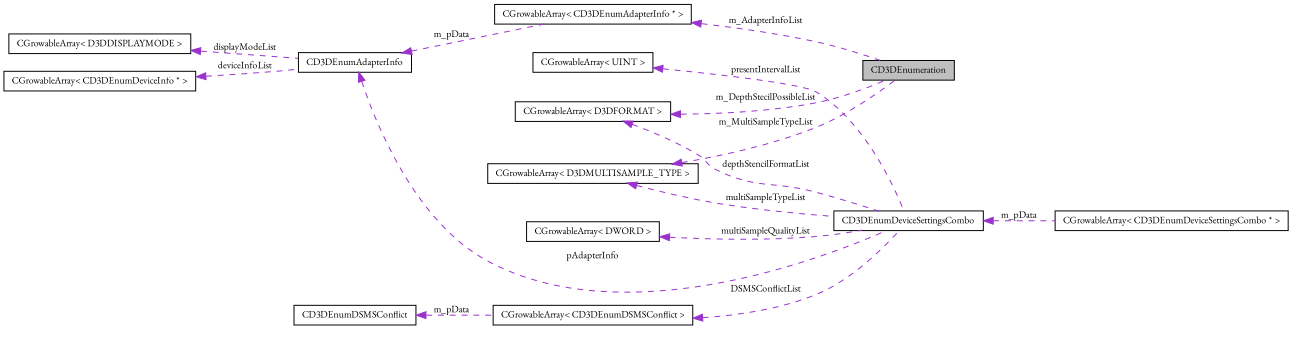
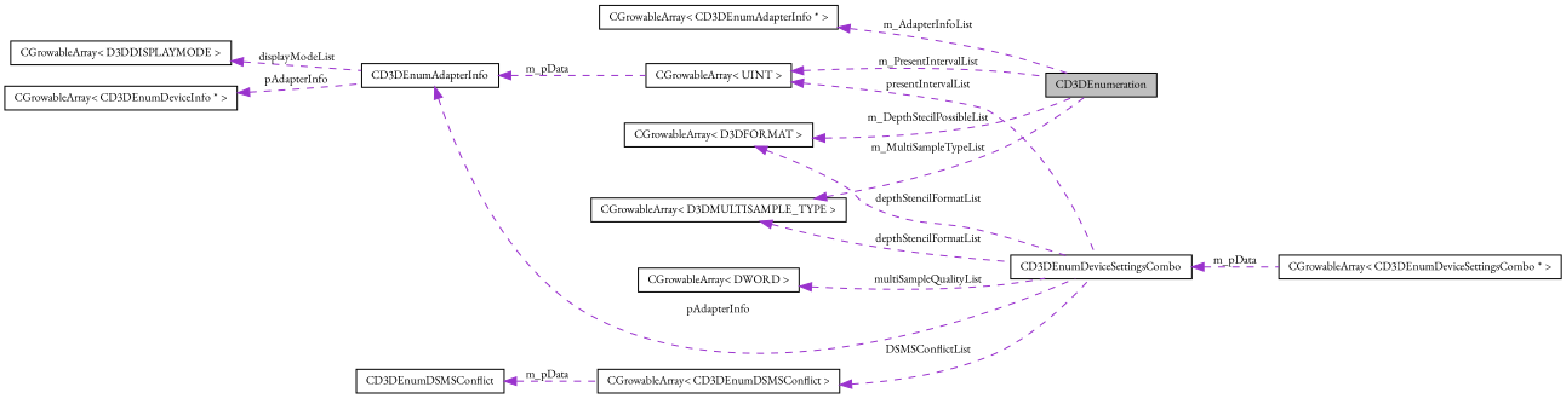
  digraph {
    fontname="EB Garamond"
    rankdir=LR
    node [color=black fillcolor=white fontname="EB Garamond" fontsize=10 shape=record style=filled]
    edge [color=darkorchid3 dir=back fontname="EB Garamond" fontsize=10 labelfontname=FreeSans labelfontsize=10 style=dashed]
    n1 [fillcolor=grey75 fontcolor=black height=0.2 label=CD3DEnumeration width=0.4]
    n2 [height=0.2 label="CGrowableArray\< CD3DEnumAdapterInfo * \>" width=0.4]
    n3 [height=0.2 label=CD3DEnumAdapterInfo width=0.4]
    n4 [height=0.2 label=CD3DEnumDeviceSettingsCombo width=0.4]
    n5 [height=0.2 label="CGrowableArray\< CD3DEnumDeviceSettingsCombo * \>" width=0.4]
    n6 [height=0.2 label="CGrowableArray\< D3DDISPLAYMODE \>" width=0.4]
    n7 [height=0.2 label="CGrowableArray\< CD3DEnumDeviceInfo * \>" width=0.4]
    n8 [height=0.2 label="CGrowableArray\< DWORD \>" width=0.4]
    n9 [height=0.2 label="CGrowableArray\< D3DMULTISAMPLE_TYPE \>" width=0.4]
    n10 [height=0.2 label="CGrowableArray\< CD3DEnumDSMSConflict \>" width=0.4]
    n11 [height=0.2 label=CD3DEnumDSMSConflict width=0.4]
    n12 [height=0.2 label="CGrowableArray\< UINT \>" width=0.4]
    n13 [height=0.2 label="CGrowableArray\< D3DFORMAT \>" width=0.4]
    n2 -> n1 [label=m_AdapterInfoList]
-   n3 -> n2 [label=m_pData]
+   n3 -> n12 [label=m_pData]
    n3 -> n4 [label=pAdapterInfo]
    n4 -> n5 [label=m_pData]
    n6 -> n3 [label=displayModeList]
-   n7 -> n3 [label=deviceInfoList]
+   n7 -> n3 [label=pAdapterInfo]
    n8 -> n4 [label=multiSampleQualityList]
    n9 -> n1 [label=m_MultiSampleTypeList]
-   n9 -> n4 [label=multiSampleTypeList]
+   n9 -> n4 [label=depthStencilFormatList]
    n10 -> n4 [label=DSMSConflictList]
    n11 -> n10 [label=m_pData]
+   n12 -> n1 [label=m_PresentIntervalList]
    n12 -> n4 [label=presentIntervalList]
    n13 -> n1 [label=m_DepthStecilPossibleList]
    n13 -> n4 [label=depthStencilFormatList]
  }
